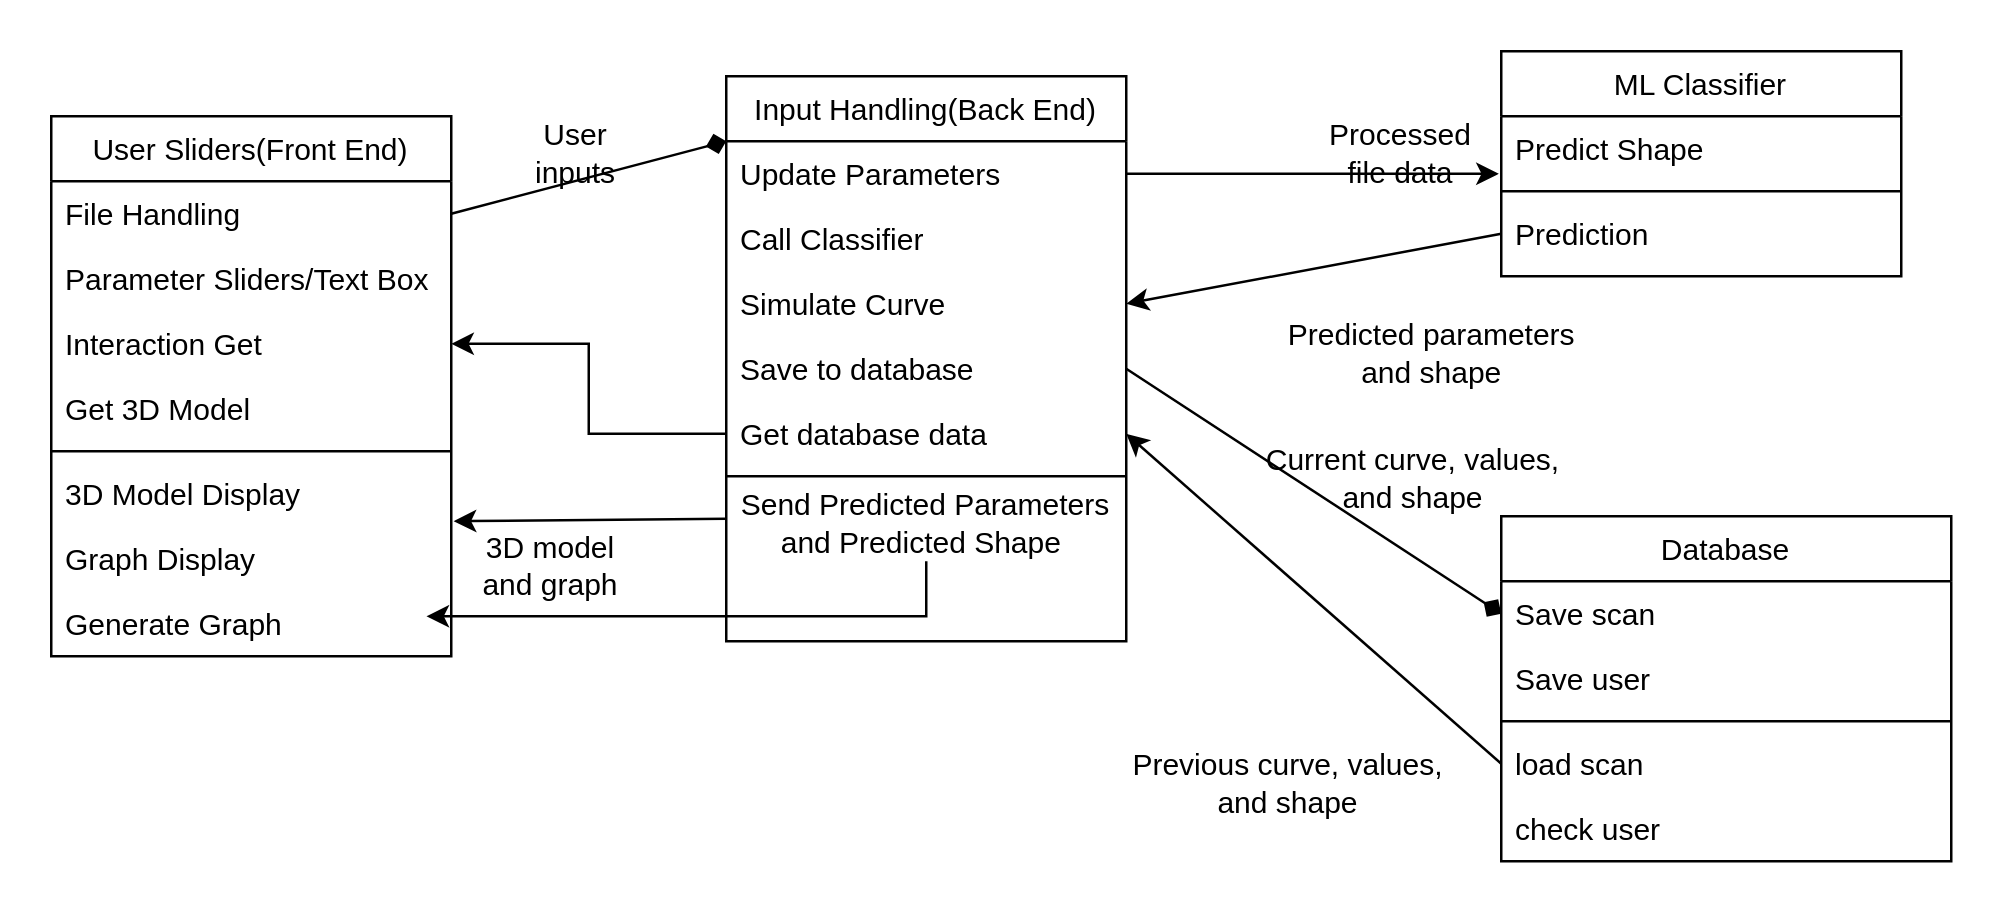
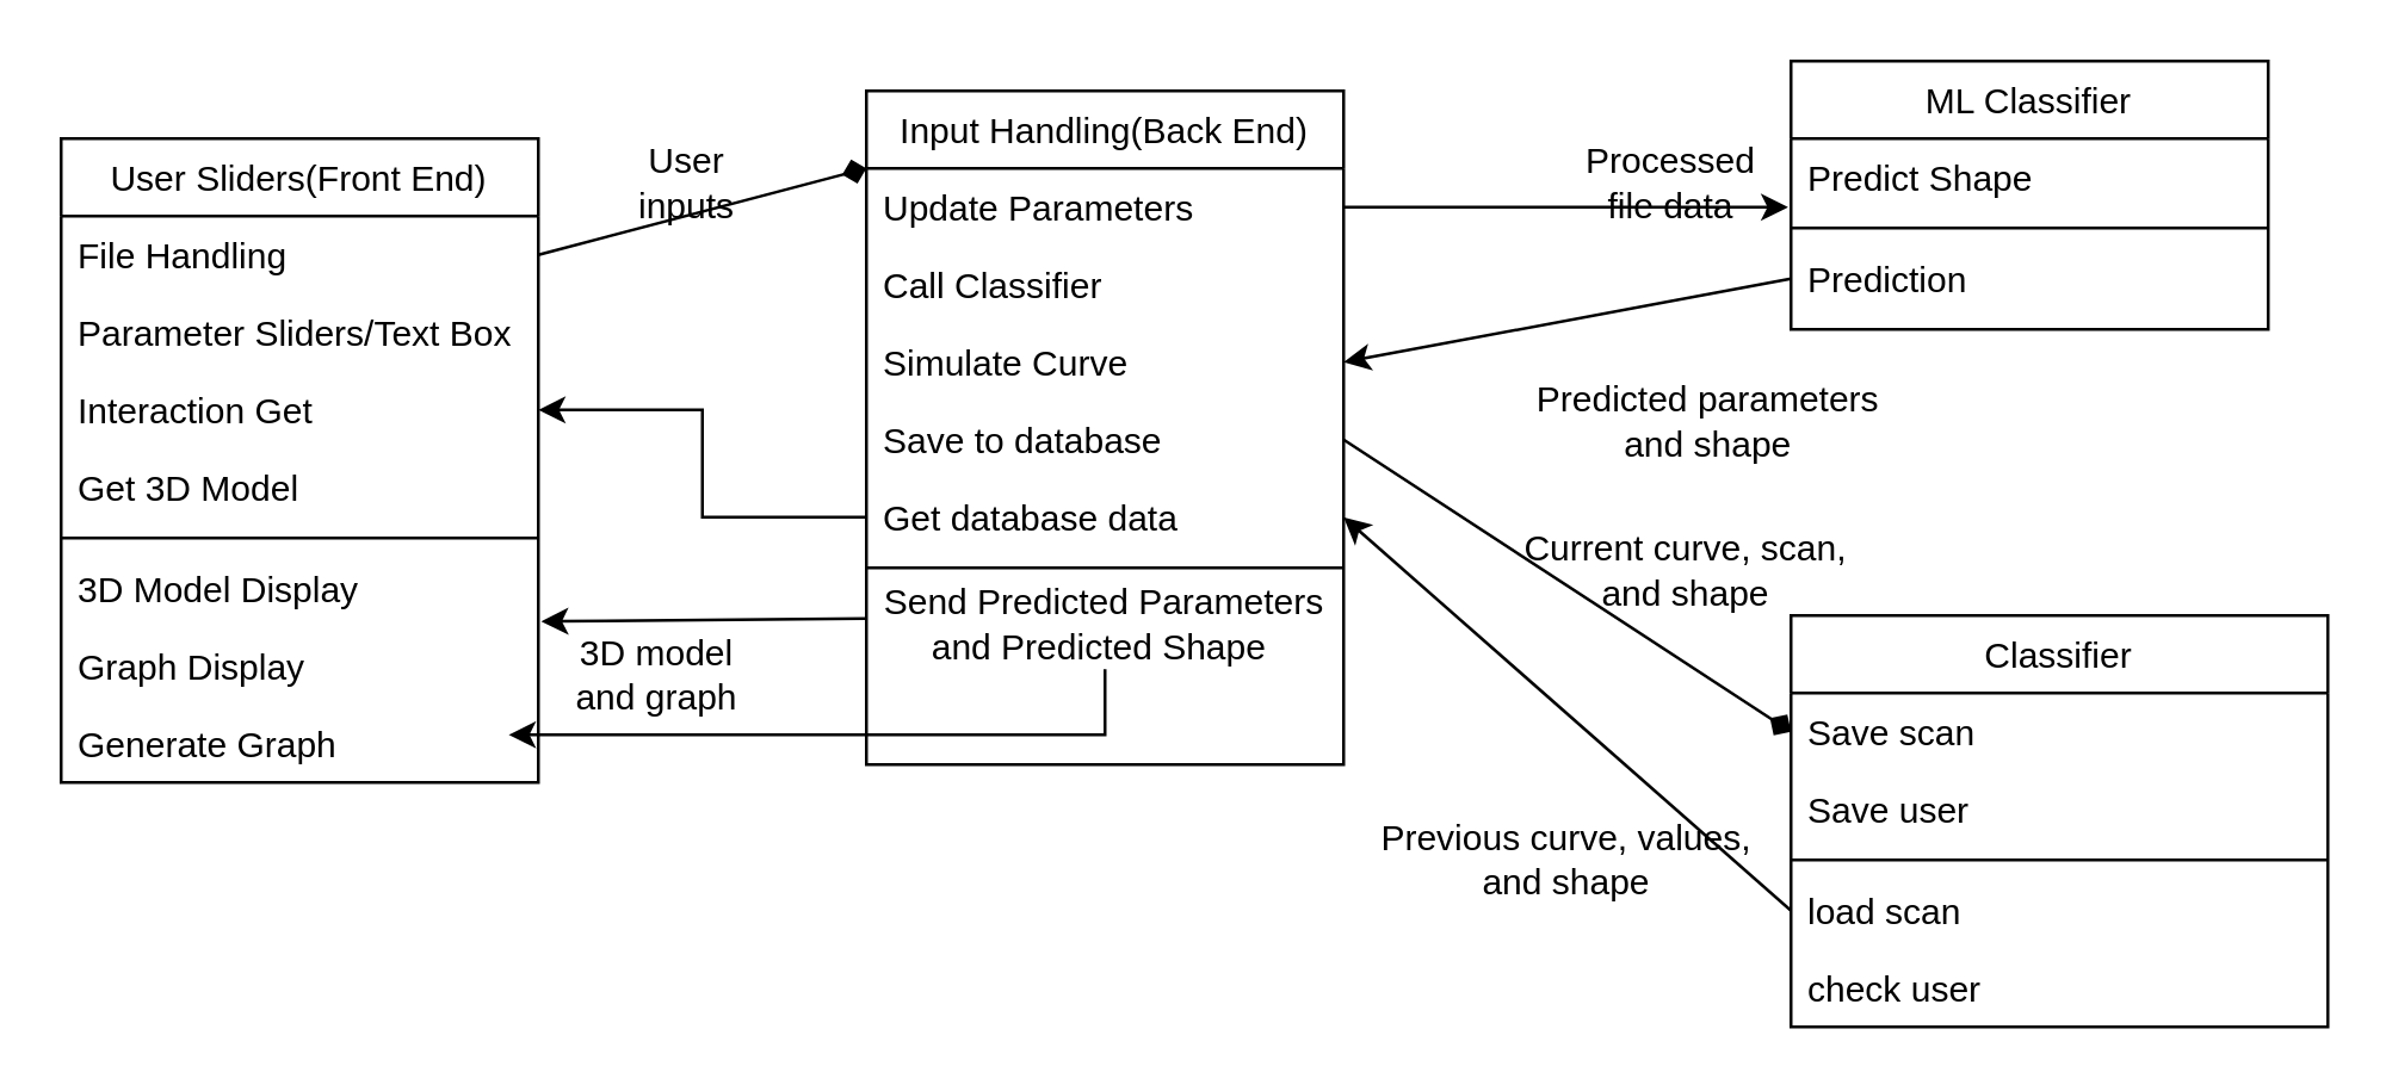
  <mxCell id="0" />
  <mxCell id="1" parent="0" />
  <mxCell id="2" value="User Sliders(Front End)" style="swimlane;fontStyle=0;align=center;verticalAlign=top;childLayout=stackLayout;horizontal=1;startSize=26;horizontalStack=0;resizeParent=1;resizeLast=0;collapsible=1;marginBottom=0;rounded=0;shadow=0;strokeWidth=1;" parent="1" vertex="1"><mxGeometry x="20" y="46" width="160" height="216" as="geometry"><mxRectangle x="130" y="380" width="160" height="26" as="alternateBounds" /></mxGeometry></mxCell>
  <mxCell id="3" value="File Handling" style="text;align=left;verticalAlign=top;spacingLeft=4;spacingRight=4;overflow=hidden;rotatable=0;points=[[0,0.5],[1,0.5]];portConstraint=eastwest;" parent="2" vertex="1"><mxGeometry y="26" width="160" height="26" as="geometry" /></mxCell>
  <mxCell id="4" value="Parameter Sliders/Text Box" style="text;align=left;verticalAlign=top;spacingLeft=4;spacingRight=4;overflow=hidden;rotatable=0;points=[[0,0.5],[1,0.5]];portConstraint=eastwest;rounded=0;shadow=0;html=0;" parent="2" vertex="1"><mxGeometry y="52" width="160" height="26" as="geometry" /></mxCell>
  <mxCell id="5" value="Interaction Get" style="text;align=left;verticalAlign=top;spacingLeft=4;spacingRight=4;overflow=hidden;rotatable=0;points=[[0,0.5],[1,0.5]];portConstraint=eastwest;rounded=0;shadow=0;html=0;" parent="2" vertex="1"><mxGeometry y="78" width="160" height="26" as="geometry" /></mxCell>
  <mxCell id="6" value="Get 3D Model" style="text;align=left;verticalAlign=top;spacingLeft=4;spacingRight=4;overflow=hidden;rotatable=0;points=[[0,0.5],[1,0.5]];portConstraint=eastwest;rounded=0;shadow=0;html=0;" parent="2" vertex="1"><mxGeometry y="104" width="160" height="26" as="geometry" /></mxCell>
  <mxCell id="7" value="" style="line;html=1;strokeWidth=1;align=left;verticalAlign=middle;spacingTop=-1;spacingLeft=3;spacingRight=3;rotatable=0;labelPosition=right;points=[];portConstraint=eastwest;" parent="2" vertex="1"><mxGeometry y="130" width="160" height="8" as="geometry" /></mxCell>
  <mxCell id="8" value="3D Model Display" style="text;align=left;verticalAlign=top;spacingLeft=4;spacingRight=4;overflow=hidden;rotatable=0;points=[[0,0.5],[1,0.5]];portConstraint=eastwest;" parent="2" vertex="1"><mxGeometry y="138" width="160" height="26" as="geometry" /></mxCell>
  <mxCell id="9" value="Graph Display" style="text;align=left;verticalAlign=top;spacingLeft=4;spacingRight=4;overflow=hidden;rotatable=0;points=[[0,0.5],[1,0.5]];portConstraint=eastwest;" parent="2" vertex="1"><mxGeometry y="164" width="160" height="26" as="geometry" /></mxCell>
  <mxCell id="10" value="Generate Graph" style="text;align=left;verticalAlign=top;spacingLeft=4;spacingRight=4;overflow=hidden;rotatable=0;points=[[0,0.5],[1,0.5]];portConstraint=eastwest;rounded=0;shadow=0;html=0;" parent="2" vertex="1"><mxGeometry y="190" width="160" height="26" as="geometry" /></mxCell>
  <mxCell id="11" value="Input Handling(Back End)" style="swimlane;fontStyle=0;align=center;verticalAlign=top;childLayout=stackLayout;horizontal=1;startSize=26;horizontalStack=0;resizeParent=1;resizeLast=0;collapsible=1;marginBottom=0;rounded=0;shadow=0;strokeWidth=1;" parent="1" vertex="1"><mxGeometry x="290" y="30" width="160" height="226" as="geometry"><mxRectangle x="130" y="380" width="160" height="26" as="alternateBounds" /></mxGeometry></mxCell>
  <mxCell id="12" value="Update Parameters" style="text;align=left;verticalAlign=top;spacingLeft=4;spacingRight=4;overflow=hidden;rotatable=0;points=[[0,0.5],[1,0.5]];portConstraint=eastwest;rounded=0;shadow=0;html=0;" parent="11" vertex="1"><mxGeometry y="26" width="160" height="26" as="geometry" /></mxCell>
  <mxCell id="13" value="Call Classifier" style="text;align=left;verticalAlign=top;spacingLeft=4;spacingRight=4;overflow=hidden;rotatable=0;points=[[0,0.5],[1,0.5]];portConstraint=eastwest;rounded=0;shadow=0;html=0;" parent="11" vertex="1"><mxGeometry y="52" width="160" height="26" as="geometry" /></mxCell>
  <mxCell id="14" value="Simulate Curve" style="text;align=left;verticalAlign=top;spacingLeft=4;spacingRight=4;overflow=hidden;rotatable=0;points=[[0,0.5],[1,0.5]];portConstraint=eastwest;rounded=0;shadow=0;html=0;" parent="11" vertex="1"><mxGeometry y="78" width="160" height="26" as="geometry" /></mxCell>
  <mxCell id="15" value="Save to database" style="text;align=left;verticalAlign=top;spacingLeft=4;spacingRight=4;overflow=hidden;rotatable=0;points=[[0,0.5],[1,0.5]];portConstraint=eastwest;rounded=0;shadow=0;html=0;" parent="11" vertex="1"><mxGeometry y="104" width="160" height="26" as="geometry" /></mxCell>
  <mxCell id="16" value="Get database data" style="text;align=left;verticalAlign=top;spacingLeft=4;spacingRight=4;overflow=hidden;rotatable=0;points=[[0,0.5],[1,0.5]];portConstraint=eastwest;rounded=0;shadow=0;html=0;" parent="11" vertex="1"><mxGeometry y="130" width="160" height="26" as="geometry" /></mxCell>
  <mxCell id="17" value="" style="line;html=1;strokeWidth=1;align=left;verticalAlign=middle;spacingTop=-1;spacingLeft=3;spacingRight=3;rotatable=0;labelPosition=right;points=[];portConstraint=eastwest;" parent="11" vertex="1"><mxGeometry y="156" width="160" height="8" as="geometry" /></mxCell>
  <mxCell id="18" value="Send Predicted Parameters and Predicted Shape&amp;nbsp;" style="text;strokeColor=none;align=center;fillColor=none;html=1;verticalAlign=middle;whiteSpace=wrap;rounded=0;" vertex="1" parent="11"><mxGeometry y="164" width="160" height="30" as="geometry" /></mxCell>
  <mxCell id="19" value="ML Classifier" style="swimlane;fontStyle=0;align=center;verticalAlign=top;childLayout=stackLayout;horizontal=1;startSize=26;horizontalStack=0;resizeParent=1;resizeLast=0;collapsible=1;marginBottom=0;rounded=0;shadow=0;strokeWidth=1;" parent="1" vertex="1"><mxGeometry x="600" y="20" width="160" height="90" as="geometry"><mxRectangle x="130" y="380" width="160" height="26" as="alternateBounds" /></mxGeometry></mxCell>
  <mxCell id="20" value="Predict Shape" style="text;align=left;verticalAlign=top;spacingLeft=4;spacingRight=4;overflow=hidden;rotatable=0;points=[[0,0.5],[1,0.5]];portConstraint=eastwest;" parent="19" vertex="1"><mxGeometry y="26" width="160" height="26" as="geometry" /></mxCell>
  <mxCell id="21" value="" style="line;html=1;strokeWidth=1;align=left;verticalAlign=middle;spacingTop=-1;spacingLeft=3;spacingRight=3;rotatable=0;labelPosition=right;points=[];portConstraint=eastwest;" parent="19" vertex="1"><mxGeometry y="52" width="160" height="8" as="geometry" /></mxCell>
  <mxCell id="22" value="Prediction" style="text;align=left;verticalAlign=top;spacingLeft=4;spacingRight=4;overflow=hidden;rotatable=0;points=[[0,0.5],[1,0.5]];portConstraint=eastwest;" parent="19" vertex="1"><mxGeometry y="60" width="160" height="26" as="geometry" /></mxCell>
- <mxCell id="23" value="Database" style="swimlane;fontStyle=0;align=center;verticalAlign=top;childLayout=stackLayout;horizontal=1;startSize=26;horizontalStack=0;resizeParent=1;resizeLast=0;collapsible=1;marginBottom=0;rounded=0;shadow=0;strokeWidth=1;" parent="1" vertex="1"><mxGeometry x="600" y="206" width="180" height="138" as="geometry"><mxRectangle x="130" y="380" width="160" height="26" as="alternateBounds" /></mxGeometry></mxCell>
+ <mxCell id="23" value="Classifier" style="swimlane;fontStyle=0;align=center;verticalAlign=top;childLayout=stackLayout;horizontal=1;startSize=26;horizontalStack=0;resizeParent=1;resizeLast=0;collapsible=1;marginBottom=0;rounded=0;shadow=0;strokeWidth=1;" parent="1" vertex="1"><mxGeometry x="600" y="206" width="180" height="138" as="geometry"><mxRectangle x="130" y="380" width="160" height="26" as="alternateBounds" /></mxGeometry></mxCell>
  <mxCell id="24" value="Save scan" style="text;align=left;verticalAlign=top;spacingLeft=4;spacingRight=4;overflow=hidden;rotatable=0;points=[[0,0.5],[1,0.5]];portConstraint=eastwest;rounded=0;shadow=0;html=0;" parent="23" vertex="1"><mxGeometry y="26" width="180" height="26" as="geometry" /></mxCell>
  <mxCell id="25" value="Save user" style="text;align=left;verticalAlign=top;spacingLeft=4;spacingRight=4;overflow=hidden;rotatable=0;points=[[0,0.5],[1,0.5]];portConstraint=eastwest;rounded=0;shadow=0;html=0;" parent="23" vertex="1"><mxGeometry y="52" width="180" height="26" as="geometry" /></mxCell>
  <mxCell id="26" value="" style="line;html=1;strokeWidth=1;align=left;verticalAlign=middle;spacingTop=-1;spacingLeft=3;spacingRight=3;rotatable=0;labelPosition=right;points=[];portConstraint=eastwest;" parent="23" vertex="1"><mxGeometry y="78" width="180" height="8" as="geometry" /></mxCell>
  <mxCell id="27" value="load scan" style="text;align=left;verticalAlign=top;spacingLeft=4;spacingRight=4;overflow=hidden;rotatable=0;points=[[0,0.5],[1,0.5]];portConstraint=eastwest;rounded=0;shadow=0;html=0;" parent="23" vertex="1"><mxGeometry y="86" width="180" height="26" as="geometry" /></mxCell>
  <mxCell id="28" value="check user" style="text;align=left;verticalAlign=top;spacingLeft=4;spacingRight=4;overflow=hidden;rotatable=0;points=[[0,0.5],[1,0.5]];portConstraint=eastwest;rounded=0;shadow=0;html=0;" parent="23" vertex="1"><mxGeometry y="112" width="180" height="26" as="geometry" /></mxCell>
  <mxCell id="29" value="" style="endArrow=diamond;html=1;rounded=0;exitX=1;exitY=0.5;exitDx=0;exitDy=0;entryX=0;entryY=0;entryDx=0;entryDy=0;entryPerimeter=0;" parent="1" source="3" target="12" edge="1"><mxGeometry width="50" height="50" relative="1" as="geometry"><mxPoint x="350" y="336" as="sourcePoint" /><mxPoint x="400" y="286" as="targetPoint" /></mxGeometry></mxCell>
  <mxCell id="30" value="User inputs" style="text;html=1;align=center;verticalAlign=middle;whiteSpace=wrap;rounded=0;" parent="1" vertex="1"><mxGeometry x="200" y="46" width="60" height="30" as="geometry" /></mxCell>
  <mxCell id="31" value="" style="endArrow=classic;html=1;rounded=0;exitX=0;exitY=0.5;exitDx=0;exitDy=0;entryX=1.006;entryY=0.923;entryDx=0;entryDy=0;entryPerimeter=0;" parent="1" target="8" edge="1"><mxGeometry width="50" height="50" relative="1" as="geometry"><mxPoint x="290" y="207" as="sourcePoint" /><mxPoint x="180" y="214" as="targetPoint" /></mxGeometry></mxCell>
  <mxCell id="32" value="3D model&lt;br&gt;and graph" style="text;html=1;align=center;verticalAlign=middle;whiteSpace=wrap;rounded=0;" parent="1" vertex="1"><mxGeometry x="190" y="211" width="60" height="30" as="geometry" /></mxCell>
  <mxCell id="33" value="" style="endArrow=classic;html=1;rounded=0;exitX=1;exitY=0.5;exitDx=0;exitDy=0;entryX=-0.006;entryY=0.885;entryDx=0;entryDy=0;entryPerimeter=0;" parent="1" target="20" edge="1"><mxGeometry width="50" height="50" relative="1" as="geometry"><mxPoint x="450" y="69" as="sourcePoint" /><mxPoint x="558" y="80" as="targetPoint" /></mxGeometry></mxCell>
  <mxCell id="34" value="Processed file data" style="text;html=1;align=center;verticalAlign=middle;whiteSpace=wrap;rounded=0;" parent="1" vertex="1"><mxGeometry x="530" y="46" width="60" height="30" as="geometry" /></mxCell>
  <mxCell id="35" value="" style="endArrow=classic;html=1;rounded=0;exitX=0;exitY=0.5;exitDx=0;exitDy=0;entryX=1;entryY=0.5;entryDx=0;entryDy=0;" parent="1" source="22" target="14" edge="1"><mxGeometry width="50" height="50" relative="1" as="geometry"><mxPoint x="490" y="126" as="sourcePoint" /><mxPoint x="500" y="146" as="targetPoint" /></mxGeometry></mxCell>
  <mxCell id="36" value="Predicted parameters and shape" style="text;html=1;align=center;verticalAlign=middle;whiteSpace=wrap;rounded=0;" parent="1" vertex="1"><mxGeometry x="510" y="126" width="125" height="30" as="geometry" /></mxCell>
  <mxCell id="37" value="" style="endArrow=diamond;html=1;rounded=0;exitX=1;exitY=0.5;exitDx=0;exitDy=0;entryX=0;entryY=0.5;entryDx=0;entryDy=0;" parent="1" source="15" target="24" edge="1"><mxGeometry width="50" height="50" relative="1" as="geometry"><mxPoint x="350" y="336" as="sourcePoint" /><mxPoint x="600" y="173" as="targetPoint" /></mxGeometry></mxCell>
- <mxCell id="38" value="Current curve, values, and shape" style="text;html=1;align=center;verticalAlign=middle;whiteSpace=wrap;rounded=0;" parent="1" vertex="1"><mxGeometry x="500" y="176" width="130" height="30" as="geometry" /></mxCell>
+ <mxCell id="38" value="Current curve, scan, and shape" style="text;html=1;align=center;verticalAlign=middle;whiteSpace=wrap;rounded=0;" parent="1" vertex="1"><mxGeometry x="500" y="176" width="130" height="30" as="geometry" /></mxCell>
  <mxCell id="39" value="" style="endArrow=classic;html=1;rounded=0;entryX=1;entryY=0.5;entryDx=0;entryDy=0;exitX=0;exitY=0.5;exitDx=0;exitDy=0;" parent="1" source="27" target="16" edge="1"><mxGeometry width="50" height="50" relative="1" as="geometry"><mxPoint x="550" y="285" as="sourcePoint" /><mxPoint x="700" y="285" as="targetPoint" /></mxGeometry></mxCell>
- <mxCell id="40" value="Previous curve, values, and shape" style="text;html=1;align=center;verticalAlign=middle;whiteSpace=wrap;rounded=0;" parent="1" vertex="1"><mxGeometry x="450" y="298" width="130" height="30" as="geometry" /></mxCell>
+ <mxCell id="40" value="Previous curve, values, and shape" style="text;html=1;align=center;verticalAlign=middle;whiteSpace=wrap;rounded=0;" parent="1" vertex="1"><mxGeometry x="460" y="273" width="130" height="30" as="geometry" /></mxCell>
  <mxCell id="41" style="edgeStyle=orthogonalEdgeStyle;rounded=0;orthogonalLoop=1;jettySize=auto;html=1;entryX=0.938;entryY=0.385;entryDx=0;entryDy=0;entryPerimeter=0;" edge="1" parent="1" source="18" target="10"><mxGeometry relative="1" as="geometry" /></mxCell>
  <mxCell id="42" style="edgeStyle=orthogonalEdgeStyle;rounded=0;orthogonalLoop=1;jettySize=auto;html=1;entryX=1;entryY=0.5;entryDx=0;entryDy=0;" edge="1" parent="1" source="16" target="5"><mxGeometry relative="1" as="geometry" /></mxCell>
